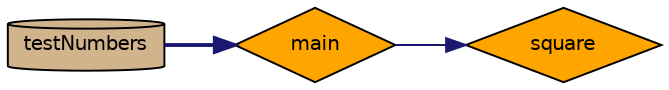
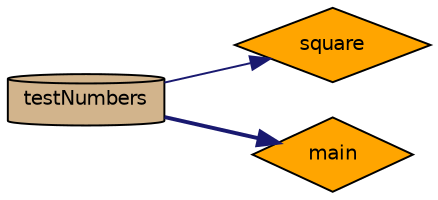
  digraph {
    rankdir=RL
    node [color=black fillcolor=orange fontname=Helvetica fontsize=10 shape=diamond style=filled]
    edge [color=midnightblue dir=back fontname=Helvetica fontsize=10 labelfontname=Helvetica labelfontsize=10]
    n1 [fontcolor=black height=0.2 label=square width=0.4]
    n2 [fillcolor=tan height=0.2 label=testNumbers shape=cylinder width=0.4]
    n3 [height=0.2 label=main width=0.4]
-   n1 -> n3 [style=solid]
+   n1 -> n2 [style=solid]
    n3 -> n2 [style=bold]
  }
